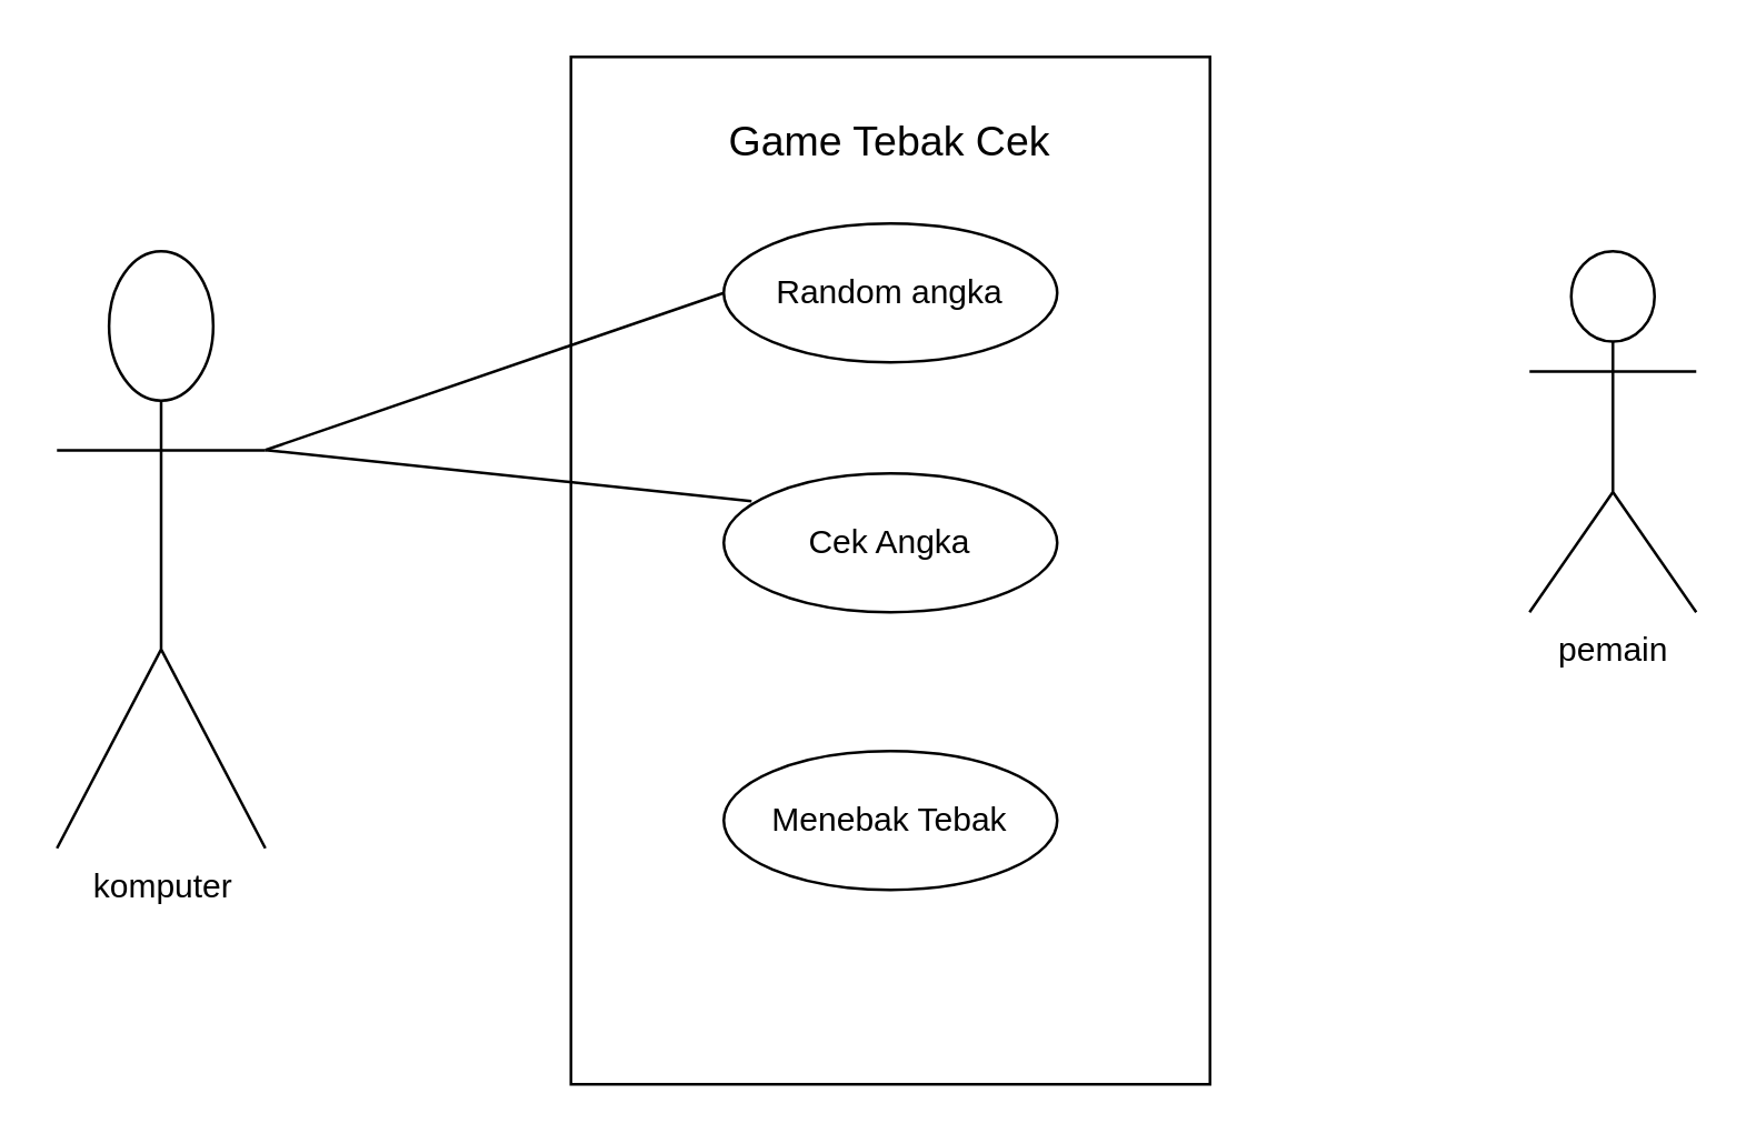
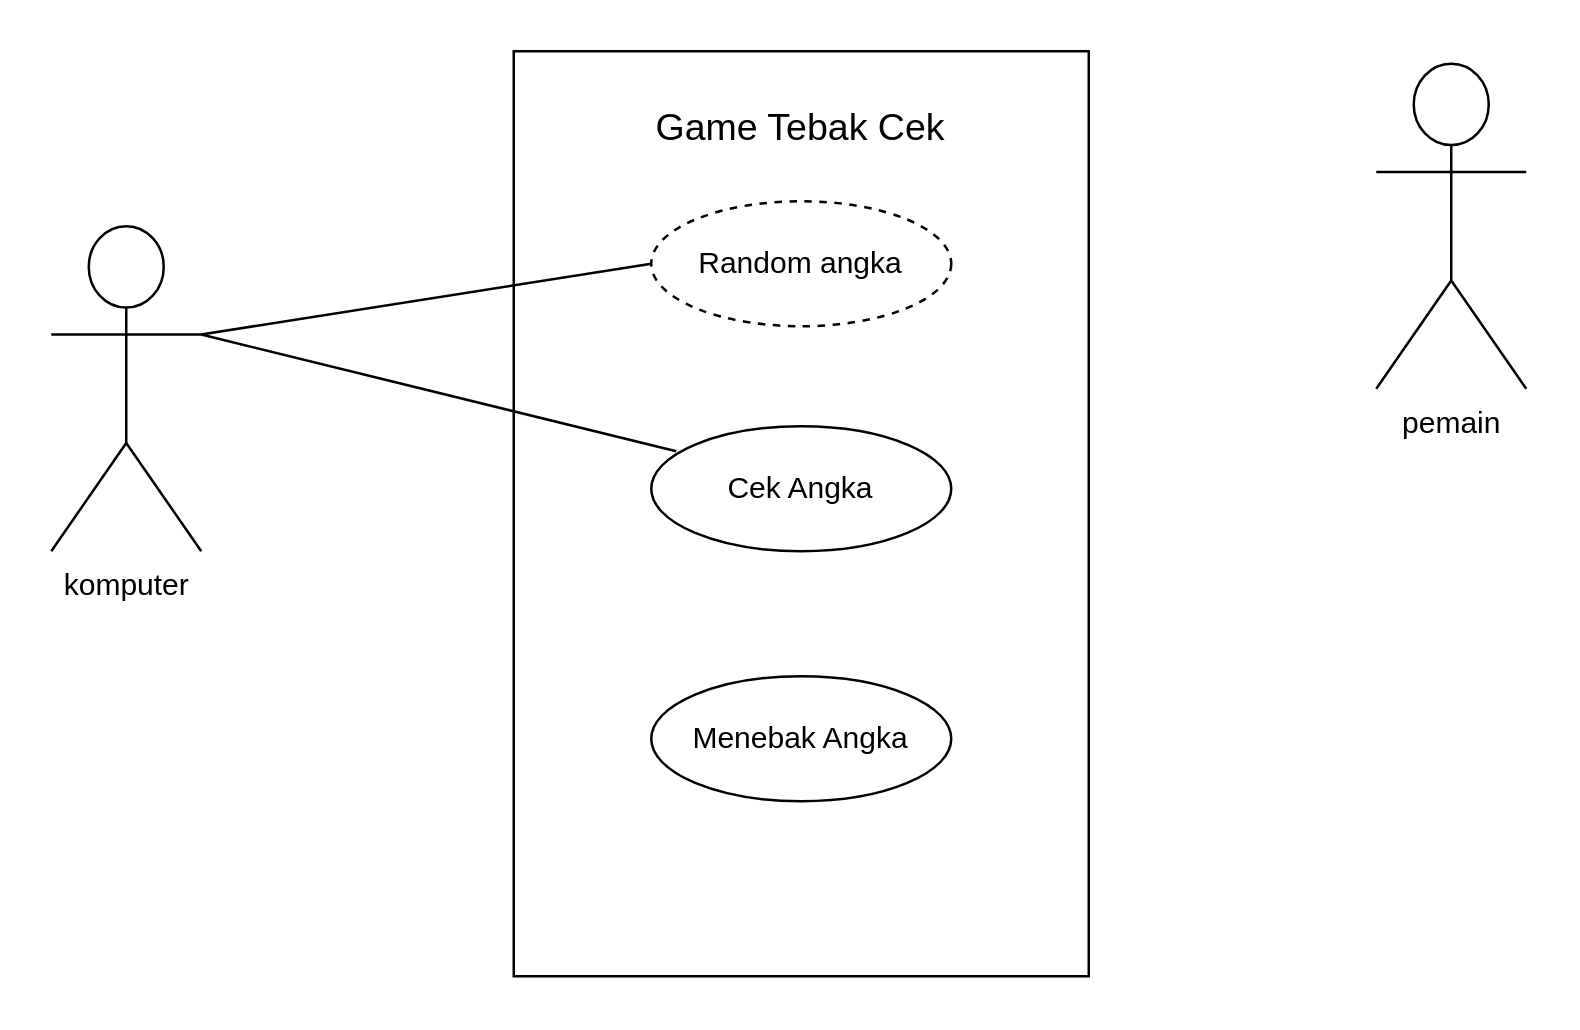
  <mxCell id="0" />
  <mxCell id="1" parent="0" />
  <mxCell id="2" value="&lt;h3 style=&quot;font-size: 15px;&quot;&gt;&lt;font style=&quot;font-size: 15px; font-weight: normal;&quot;&gt;Game Tebak Cek&lt;/font&gt;&lt;/h3&gt;" style="rounded=0;whiteSpace=wrap;html=1;fontSize=15;verticalAlign=top;" vertex="1" parent="1"><mxGeometry x="205" y="20" width="230" height="370" as="geometry" /></mxCell>
- <mxCell id="3" value="Random angka" style="ellipse;whiteSpace=wrap;html=1;" vertex="1" parent="1"><mxGeometry x="260" y="80" width="120" height="50" as="geometry" /></mxCell>
+ <mxCell id="3" value="Random angka" style="ellipse;whiteSpace=wrap;html=1;dashed=1;" vertex="1" parent="1"><mxGeometry x="260" y="80" width="120" height="50" as="geometry" /></mxCell>
  <mxCell id="4" value="Cek Angka" style="ellipse;whiteSpace=wrap;html=1;" vertex="1" parent="1"><mxGeometry x="260" y="170" width="120" height="50" as="geometry" /></mxCell>
- <mxCell id="5" value="Menebak Tebak" style="ellipse;whiteSpace=wrap;html=1;" vertex="1" parent="1"><mxGeometry x="260" y="270" width="120" height="50" as="geometry" /></mxCell>
- <mxCell id="6" value="komputer" style="shape=umlActor;verticalLabelPosition=bottom;verticalAlign=top;html=1;outlineConnect=0;" vertex="1" parent="1"><mxGeometry x="20" y="90" width="75" height="215" as="geometry" /></mxCell>
- <mxCell id="7" value="pemain" style="shape=umlActor;verticalLabelPosition=bottom;verticalAlign=top;html=1;outlineConnect=0;" vertex="1" parent="1"><mxGeometry x="550" y="90" width="60" height="130" as="geometry" /></mxCell>
+ <mxCell id="5" value="Menebak Angka" style="ellipse;whiteSpace=wrap;html=1;" vertex="1" parent="1"><mxGeometry x="260" y="270" width="120" height="50" as="geometry" /></mxCell>
+ <mxCell id="6" value="komputer" style="shape=umlActor;verticalLabelPosition=bottom;verticalAlign=top;html=1;outlineConnect=0;" vertex="1" parent="1"><mxGeometry x="20" y="90" width="60" height="130" as="geometry" /></mxCell>
+ <mxCell id="7" value="pemain" style="shape=umlActor;verticalLabelPosition=bottom;verticalAlign=top;html=1;outlineConnect=0;" vertex="1" parent="1"><mxGeometry x="550" y="25" width="60" height="130" as="geometry" /></mxCell>
  <mxCell id="8" value="" style="endArrow=none;html=1;rounded=0;entryX=0;entryY=0.5;entryDx=0;entryDy=0;exitX=1;exitY=0.333;exitDx=0;exitDy=0;exitPerimeter=0;" edge="1" parent="1" source="6" target="3"><mxGeometry width="50" height="50" relative="1" as="geometry"><mxPoint x="310" y="180" as="sourcePoint" /><mxPoint x="360" y="130" as="targetPoint" /><Array as="points" /></mxGeometry></mxCell>
  <mxCell id="9" value="" style="endArrow=none;html=1;rounded=0;entryX=1;entryY=0.333;entryDx=0;entryDy=0;entryPerimeter=0;" edge="1" parent="1" target="6"><mxGeometry width="50" height="50" relative="1" as="geometry"><mxPoint x="270" y="180" as="sourcePoint" /><mxPoint x="90" y="150" as="targetPoint" /></mxGeometry></mxCell>
